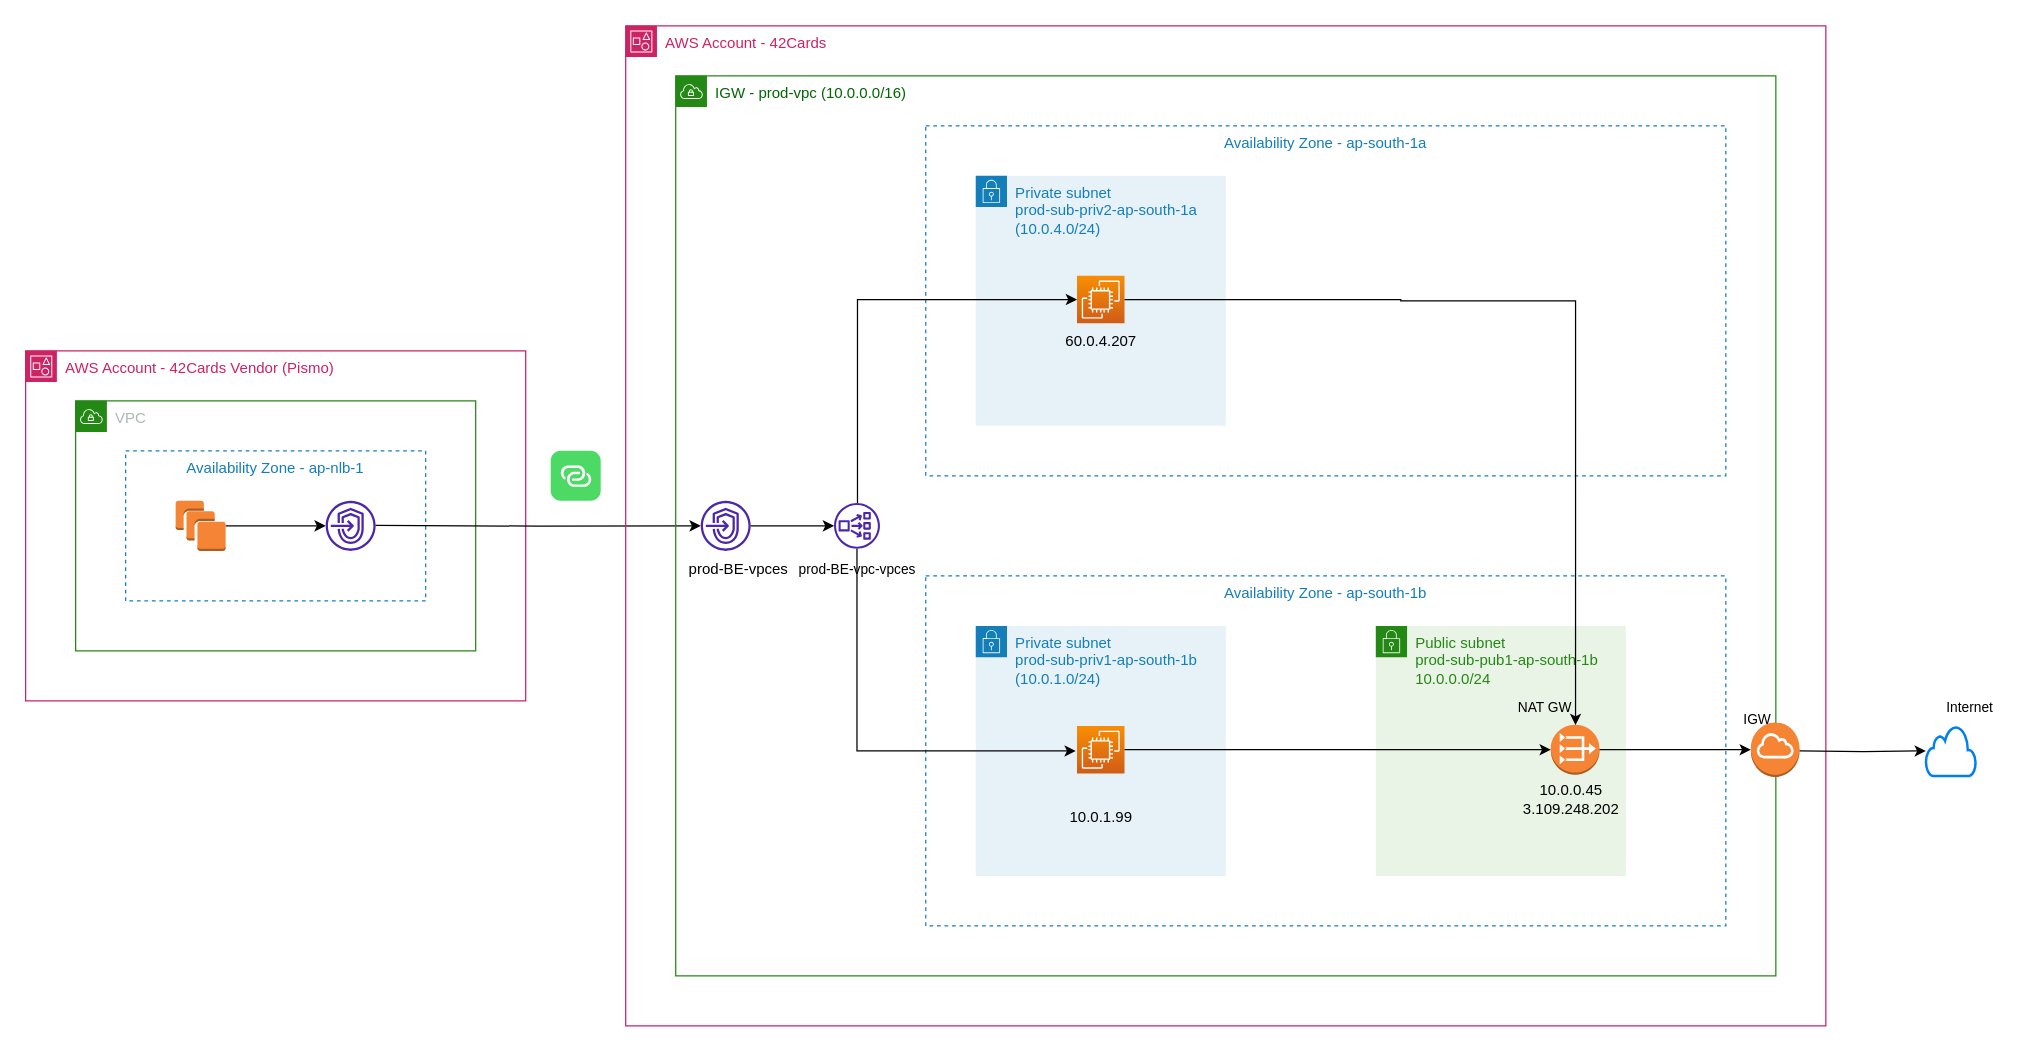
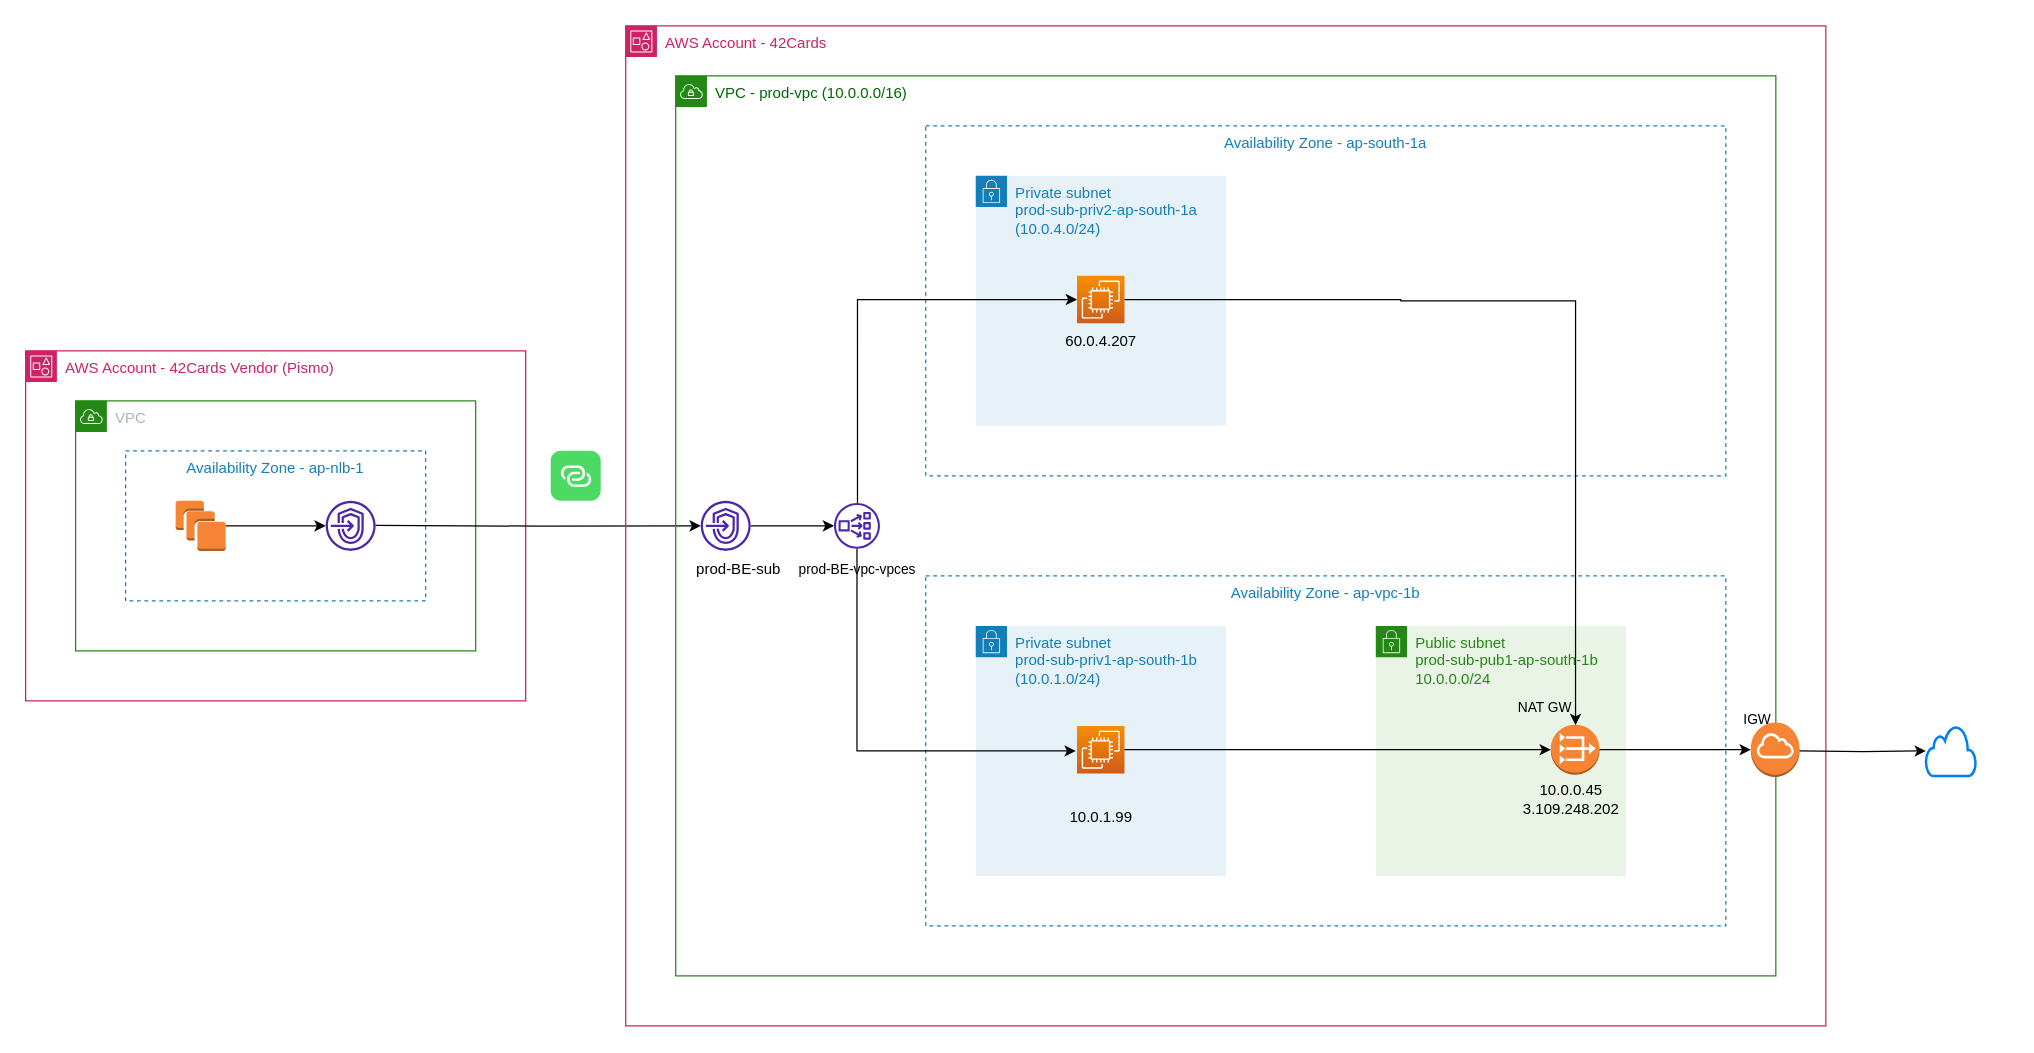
  <mxCell id="0" />
  <mxCell id="1" parent="0" />
  <mxCell id="2" value="AWS Account -&amp;nbsp;42Cards Vendor (Pismo)" style="points=[[0,0],[0.25,0],[0.5,0],[0.75,0],[1,0],[1,0.25],[1,0.5],[1,0.75],[1,1],[0.75,1],[0.5,1],[0.25,1],[0,1],[0,0.75],[0,0.5],[0,0.25]];outlineConnect=0;gradientColor=none;html=1;whiteSpace=wrap;fontSize=12;fontStyle=0;container=1;pointerEvents=0;collapsible=0;recursiveResize=0;shape=mxgraph.aws4.group;grIcon=mxgraph.aws4.group_account;strokeColor=#CD2264;fillColor=none;verticalAlign=top;align=left;spacingLeft=30;fontColor=#CD2264;dashed=0;" parent="1" vertex="1"><mxGeometry x="20" y="280" width="400" height="280" as="geometry" /></mxCell>
  <mxCell id="3" value="VPC" style="points=[[0,0],[0.25,0],[0.5,0],[0.75,0],[1,0],[1,0.25],[1,0.5],[1,0.75],[1,1],[0.75,1],[0.5,1],[0.25,1],[0,1],[0,0.75],[0,0.5],[0,0.25]];outlineConnect=0;gradientColor=none;html=1;whiteSpace=wrap;fontSize=12;fontStyle=0;container=1;pointerEvents=0;collapsible=0;recursiveResize=0;shape=mxgraph.aws4.group;grIcon=mxgraph.aws4.group_vpc;strokeColor=#248814;fillColor=none;verticalAlign=top;align=left;spacingLeft=30;fontColor=#AAB7B8;dashed=0;" parent="2" vertex="1"><mxGeometry x="40" y="40" width="320" height="200" as="geometry" /></mxCell>
  <mxCell id="4" value="" style="sketch=0;outlineConnect=0;fontColor=#232F3E;gradientColor=none;fillColor=#4D27AA;strokeColor=none;dashed=0;verticalLabelPosition=bottom;verticalAlign=top;align=center;html=1;fontSize=12;fontStyle=0;aspect=fixed;pointerEvents=1;shape=mxgraph.aws4.endpoints;" parent="3" vertex="1"><mxGeometry x="200" y="80" width="40" height="40" as="geometry" /></mxCell>
  <mxCell id="5" value="Availability Zone - ap-nlb-1" style="fillColor=none;strokeColor=#147EBA;dashed=1;verticalAlign=top;fontStyle=0;fontColor=#147EBA;whiteSpace=wrap;html=1;" parent="3" vertex="1"><mxGeometry x="40" y="40" width="240" height="120" as="geometry" /></mxCell>
  <mxCell id="6" style="edgeStyle=orthogonalEdgeStyle;rounded=0;orthogonalLoop=1;jettySize=auto;html=1;exitX=1;exitY=0.5;exitDx=0;exitDy=0;exitPerimeter=0;" parent="3" source="7" target="4" edge="1"><mxGeometry relative="1" as="geometry"><mxPoint x="200" y="110" as="targetPoint" /></mxGeometry></mxCell>
  <mxCell id="7" value="" style="outlineConnect=0;dashed=0;verticalLabelPosition=bottom;verticalAlign=top;align=center;html=1;shape=mxgraph.aws3.instances;fillColor=#F58534;gradientColor=none;" parent="3" vertex="1"><mxGeometry x="80" y="80" width="40" height="40" as="geometry" /></mxCell>
  <mxCell id="8" style="edgeStyle=orthogonalEdgeStyle;rounded=0;orthogonalLoop=1;jettySize=auto;html=1;exitX=1;exitY=0.5;exitDx=0;exitDy=0;exitPerimeter=0;" parent="3" target="14" edge="1"><mxGeometry relative="1" as="geometry"><mxPoint x="240" y="99.66" as="sourcePoint" /><mxPoint x="320" y="99.66" as="targetPoint" /></mxGeometry></mxCell>
  <mxCell id="9" value="AWS Account -&amp;nbsp;42Cards" style="points=[[0,0],[0.25,0],[0.5,0],[0.75,0],[1,0],[1,0.25],[1,0.5],[1,0.75],[1,1],[0.75,1],[0.5,1],[0.25,1],[0,1],[0,0.75],[0,0.5],[0,0.25]];outlineConnect=0;gradientColor=none;html=1;whiteSpace=wrap;fontSize=12;fontStyle=0;container=1;pointerEvents=0;collapsible=0;recursiveResize=0;shape=mxgraph.aws4.group;grIcon=mxgraph.aws4.group_account;strokeColor=#CD2264;fillColor=none;verticalAlign=top;align=left;spacingLeft=30;fontColor=#CD2264;dashed=0;" parent="1" vertex="1"><mxGeometry x="500" y="20" width="960" height="800" as="geometry" /></mxCell>
- <mxCell id="10" value="&lt;font color=&quot;#006600&quot;&gt;IGW - prod-vpc (10.0.0.0/16)&lt;/font&gt;" style="points=[[0,0],[0.25,0],[0.5,0],[0.75,0],[1,0],[1,0.25],[1,0.5],[1,0.75],[1,1],[0.75,1],[0.5,1],[0.25,1],[0,1],[0,0.75],[0,0.5],[0,0.25]];outlineConnect=0;gradientColor=none;html=1;whiteSpace=wrap;fontSize=12;fontStyle=0;container=1;pointerEvents=0;collapsible=0;recursiveResize=0;shape=mxgraph.aws4.group;grIcon=mxgraph.aws4.group_vpc;strokeColor=#248814;fillColor=none;verticalAlign=top;align=left;spacingLeft=30;fontColor=#AAB7B8;dashed=0;" parent="9" vertex="1"><mxGeometry x="40" y="40" width="880" height="720" as="geometry" /></mxCell>
+ <mxCell id="10" value="&lt;font color=&quot;#006600&quot;&gt;VPC - prod-vpc (10.0.0.0/16)&lt;/font&gt;" style="points=[[0,0],[0.25,0],[0.5,0],[0.75,0],[1,0],[1,0.25],[1,0.5],[1,0.75],[1,1],[0.75,1],[0.5,1],[0.25,1],[0,1],[0,0.75],[0,0.5],[0,0.25]];outlineConnect=0;gradientColor=none;html=1;whiteSpace=wrap;fontSize=12;fontStyle=0;container=1;pointerEvents=0;collapsible=0;recursiveResize=0;shape=mxgraph.aws4.group;grIcon=mxgraph.aws4.group_vpc;strokeColor=#248814;fillColor=none;verticalAlign=top;align=left;spacingLeft=30;fontColor=#AAB7B8;dashed=0;" parent="9" vertex="1"><mxGeometry x="40" y="40" width="880" height="720" as="geometry" /></mxCell>
  <mxCell id="11" value="Availability Zone - ap-south-1a" style="fillColor=none;strokeColor=#147EBA;dashed=1;verticalAlign=top;fontStyle=0;fontColor=#147EBA;whiteSpace=wrap;html=1;" parent="10" vertex="1"><mxGeometry x="200" y="40" width="640" height="280" as="geometry" /></mxCell>
- <mxCell id="12" value="prod-BE-vpces" style="text;html=1;align=center;verticalAlign=middle;resizable=0;points=[];autosize=1;strokeColor=none;fillColor=none;" parent="10" vertex="1"><mxGeometry y="380" width="100" height="30" as="geometry" /></mxCell>
+ <mxCell id="12" value="prod-BE-sub" style="text;html=1;align=center;verticalAlign=middle;resizable=0;points=[];autosize=1;strokeColor=none;fillColor=none;" parent="10" vertex="1"><mxGeometry y="380" width="100" height="30" as="geometry" /></mxCell>
  <mxCell id="13" style="edgeStyle=orthogonalEdgeStyle;rounded=0;orthogonalLoop=1;jettySize=auto;html=1;" parent="10" source="14" target="15" edge="1"><mxGeometry relative="1" as="geometry"><mxPoint x="197" y="362" as="targetPoint" /><mxPoint x="117" y="362" as="sourcePoint" /></mxGeometry></mxCell>
  <mxCell id="14" value="" style="sketch=0;outlineConnect=0;fontColor=#232F3E;gradientColor=none;fillColor=#4D27AA;strokeColor=none;dashed=0;verticalLabelPosition=bottom;verticalAlign=top;align=center;html=1;fontSize=12;fontStyle=0;aspect=fixed;pointerEvents=1;shape=mxgraph.aws4.endpoints;" parent="10" vertex="1"><mxGeometry x="20" y="340" width="40" height="40" as="geometry" /></mxCell>
  <mxCell id="15" value="" style="sketch=0;outlineConnect=0;fontColor=#232F3E;gradientColor=none;fillColor=#4D27AA;strokeColor=none;dashed=0;verticalLabelPosition=bottom;verticalAlign=top;align=center;html=1;fontSize=12;fontStyle=0;aspect=fixed;pointerEvents=1;shape=mxgraph.aws4.network_load_balancer;" parent="10" vertex="1"><mxGeometry x="126.63" y="341.62" width="36.75" height="36.75" as="geometry" /></mxCell>
  <mxCell id="16" value="Private subnet&amp;nbsp;&lt;br&gt;prod-sub-priv2-ap-south-1a (10.0.4.0/24)" style="points=[[0,0],[0.25,0],[0.5,0],[0.75,0],[1,0],[1,0.25],[1,0.5],[1,0.75],[1,1],[0.75,1],[0.5,1],[0.25,1],[0,1],[0,0.75],[0,0.5],[0,0.25]];outlineConnect=0;gradientColor=none;html=1;whiteSpace=wrap;fontSize=12;fontStyle=0;container=1;pointerEvents=0;collapsible=0;recursiveResize=0;shape=mxgraph.aws4.group;grIcon=mxgraph.aws4.group_security_group;grStroke=0;strokeColor=#147EBA;fillColor=#E6F2F8;verticalAlign=top;align=left;spacingLeft=30;fontColor=#147EBA;dashed=0;" parent="10" vertex="1"><mxGeometry x="240" y="80" width="200" height="200" as="geometry" /></mxCell>
  <mxCell id="17" value="" style="sketch=0;points=[[0,0,0],[0.25,0,0],[0.5,0,0],[0.75,0,0],[1,0,0],[0,1,0],[0.25,1,0],[0.5,1,0],[0.75,1,0],[1,1,0],[0,0.25,0],[0,0.5,0],[0,0.75,0],[1,0.25,0],[1,0.5,0],[1,0.75,0]];outlineConnect=0;fontColor=#232F3E;gradientColor=#F78E04;gradientDirection=north;fillColor=#D05C17;strokeColor=#ffffff;dashed=0;verticalLabelPosition=bottom;verticalAlign=top;align=center;html=1;fontSize=12;fontStyle=0;aspect=fixed;shape=mxgraph.aws4.resourceIcon;resIcon=mxgraph.aws4.ec2;" parent="16" vertex="1"><mxGeometry x="81" y="80" width="38" height="38" as="geometry" /></mxCell>
  <mxCell id="18" value="60.0.4.207" style="text;html=1;align=center;verticalAlign=middle;resizable=0;points=[];autosize=1;strokeColor=none;fillColor=none;" parent="16" vertex="1"><mxGeometry x="60" y="118" width="80" height="30" as="geometry" /></mxCell>
  <mxCell id="19" value="&lt;font style=&quot;font-size: 11px;&quot;&gt;prod-BE-vpc-vpces&lt;/font&gt;" style="text;html=1;align=center;verticalAlign=middle;resizable=0;points=[];autosize=1;strokeColor=none;fillColor=none;" parent="10" vertex="1"><mxGeometry x="90" y="380" width="110" height="30" as="geometry" /></mxCell>
  <mxCell id="20" value="Private subnet&amp;nbsp;&lt;br&gt;prod-sub-priv1-ap-south-1b&lt;br&gt;(10.0.1.0/24)" style="points=[[0,0],[0.25,0],[0.5,0],[0.75,0],[1,0],[1,0.25],[1,0.5],[1,0.75],[1,1],[0.75,1],[0.5,1],[0.25,1],[0,1],[0,0.75],[0,0.5],[0,0.25]];outlineConnect=0;gradientColor=none;html=1;whiteSpace=wrap;fontSize=12;fontStyle=0;container=1;pointerEvents=0;collapsible=0;recursiveResize=0;shape=mxgraph.aws4.group;grIcon=mxgraph.aws4.group_security_group;grStroke=0;strokeColor=#147EBA;fillColor=#E6F2F8;verticalAlign=top;align=left;spacingLeft=30;fontColor=#147EBA;dashed=0;" parent="10" vertex="1"><mxGeometry x="240" y="440" width="200" height="200" as="geometry" /></mxCell>
  <mxCell id="21" value="" style="sketch=0;points=[[0,0,0],[0.25,0,0],[0.5,0,0],[0.75,0,0],[1,0,0],[0,1,0],[0.25,1,0],[0.5,1,0],[0.75,1,0],[1,1,0],[0,0.25,0],[0,0.5,0],[0,0.75,0],[1,0.25,0],[1,0.5,0],[1,0.75,0]];outlineConnect=0;fontColor=#232F3E;gradientColor=#F78E04;gradientDirection=north;fillColor=#D05C17;strokeColor=#ffffff;dashed=0;verticalLabelPosition=bottom;verticalAlign=top;align=center;html=1;fontSize=12;fontStyle=0;aspect=fixed;shape=mxgraph.aws4.resourceIcon;resIcon=mxgraph.aws4.ec2;" parent="20" vertex="1"><mxGeometry x="81" y="80" width="38" height="38" as="geometry" /></mxCell>
  <mxCell id="22" value="10.0.1.99" style="text;html=1;align=center;verticalAlign=middle;resizable=0;points=[];autosize=1;strokeColor=none;fillColor=none;" parent="20" vertex="1"><mxGeometry x="65" y="138" width="70" height="30" as="geometry" /></mxCell>
- <mxCell id="23" value="Availability Zone - ap-south-1b" style="fillColor=none;strokeColor=#147EBA;dashed=1;verticalAlign=top;fontStyle=0;fontColor=#147EBA;whiteSpace=wrap;html=1;" parent="10" vertex="1"><mxGeometry x="200" y="400" width="640" height="280" as="geometry" /></mxCell>
+ <mxCell id="23" value="Availability Zone - ap-vpc-1b" style="fillColor=none;strokeColor=#147EBA;dashed=1;verticalAlign=top;fontStyle=0;fontColor=#147EBA;whiteSpace=wrap;html=1;" parent="10" vertex="1"><mxGeometry x="200" y="400" width="640" height="280" as="geometry" /></mxCell>
  <mxCell id="24" style="edgeStyle=orthogonalEdgeStyle;rounded=0;orthogonalLoop=1;jettySize=auto;html=1;exitX=0.511;exitY=0.004;exitDx=0;exitDy=0;exitPerimeter=0;entryX=0;entryY=0.5;entryDx=0;entryDy=0;entryPerimeter=0;" parent="10" source="15" target="17" edge="1"><mxGeometry relative="1" as="geometry"><mxPoint x="200" y="322" as="targetPoint" /><mxPoint x="132" y="322" as="sourcePoint" /></mxGeometry></mxCell>
  <mxCell id="25" style="edgeStyle=orthogonalEdgeStyle;rounded=0;orthogonalLoop=1;jettySize=auto;html=1;" parent="10" source="15" edge="1"><mxGeometry relative="1" as="geometry"><mxPoint x="320" y="540" as="targetPoint" /><mxPoint x="155" y="353" as="sourcePoint" /><Array as="points"><mxPoint x="145" y="540" /></Array></mxGeometry></mxCell>
  <mxCell id="26" value="Public subnet&lt;br&gt;prod-sub-pub1-ap-south-1b&lt;br&gt;10.0.0.0/24" style="points=[[0,0],[0.25,0],[0.5,0],[0.75,0],[1,0],[1,0.25],[1,0.5],[1,0.75],[1,1],[0.75,1],[0.5,1],[0.25,1],[0,1],[0,0.75],[0,0.5],[0,0.25]];outlineConnect=0;gradientColor=none;html=1;whiteSpace=wrap;fontSize=12;fontStyle=0;container=1;pointerEvents=0;collapsible=0;recursiveResize=0;shape=mxgraph.aws4.group;grIcon=mxgraph.aws4.group_security_group;grStroke=0;strokeColor=#248814;fillColor=#E9F3E6;verticalAlign=top;align=left;spacingLeft=30;fontColor=#248814;dashed=0;" parent="10" vertex="1"><mxGeometry x="560" y="440" width="200" height="200" as="geometry" /></mxCell>
  <mxCell id="27" value="" style="outlineConnect=0;dashed=0;verticalLabelPosition=bottom;verticalAlign=top;align=center;html=1;shape=mxgraph.aws3.vpc_nat_gateway;fillColor=#F58534;gradientColor=none;" parent="26" vertex="1"><mxGeometry x="140" y="79" width="39" height="40" as="geometry" /></mxCell>
  <mxCell id="28" value="&lt;font style=&quot;font-size: 11px;&quot;&gt;NAT GW&lt;/font&gt;" style="text;html=1;align=center;verticalAlign=middle;resizable=0;points=[];autosize=1;strokeColor=none;fillColor=none;" parent="26" vertex="1"><mxGeometry x="100" y="50.0" width="70" height="30" as="geometry" /></mxCell>
  <mxCell id="29" value="10.0.0.45&lt;br&gt;3.109.248.202" style="text;html=1;align=center;verticalAlign=middle;resizable=0;points=[];autosize=1;strokeColor=none;fillColor=none;" parent="26" vertex="1"><mxGeometry x="106" y="119" width="100" height="40" as="geometry" /></mxCell>
  <mxCell id="30" style="edgeStyle=orthogonalEdgeStyle;rounded=0;orthogonalLoop=1;jettySize=auto;html=1;entryX=0;entryY=0.5;entryDx=0;entryDy=0;entryPerimeter=0;" parent="10" source="21" target="27" edge="1"><mxGeometry relative="1" as="geometry"><mxPoint x="331" y="189" as="targetPoint" /><mxPoint x="155" y="352" as="sourcePoint" /></mxGeometry></mxCell>
  <mxCell id="31" value="&lt;font style=&quot;font-size: 11px;&quot;&gt;IGW&lt;/font&gt;" style="text;html=1;align=center;verticalAlign=middle;resizable=0;points=[];autosize=1;strokeColor=none;fillColor=none;" parent="10" vertex="1"><mxGeometry x="840" y="500" width="50" height="30" as="geometry" /></mxCell>
  <mxCell id="32" style="edgeStyle=orthogonalEdgeStyle;rounded=0;orthogonalLoop=1;jettySize=auto;html=1;exitX=1;exitY=0.5;exitDx=0;exitDy=0;exitPerimeter=0;entryX=0.854;entryY=0.978;entryDx=0;entryDy=0;entryPerimeter=0;" parent="10" source="17" target="28" edge="1"><mxGeometry relative="1" as="geometry"><mxPoint x="720" y="520" as="targetPoint" /><mxPoint x="360" y="160.2" as="sourcePoint" /><Array as="points"><mxPoint x="580" y="179" /><mxPoint x="580" y="180" /><mxPoint x="720" y="180" /></Array></mxGeometry></mxCell>
  <mxCell id="33" value="" style="outlineConnect=0;dashed=0;verticalLabelPosition=bottom;verticalAlign=top;align=center;html=1;shape=mxgraph.aws3.internet_gateway;fillColor=#F58534;gradientColor=none;" parent="9" vertex="1"><mxGeometry x="900" y="557.19" width="39" height="43.62" as="geometry" /></mxCell>
  <mxCell id="34" style="edgeStyle=orthogonalEdgeStyle;rounded=0;orthogonalLoop=1;jettySize=auto;html=1;entryX=0;entryY=0.5;entryDx=0;entryDy=0;entryPerimeter=0;exitX=1;exitY=0.5;exitDx=0;exitDy=0;exitPerimeter=0;" parent="9" source="27" target="33" edge="1"><mxGeometry relative="1" as="geometry"><mxPoint x="740" y="589" as="targetPoint" /><mxPoint x="770" y="580" as="sourcePoint" /></mxGeometry></mxCell>
  <mxCell id="35" value="" style="html=1;verticalLabelPosition=bottom;align=center;labelBackgroundColor=#ffffff;verticalAlign=top;strokeWidth=2;strokeColor=#0080F0;shadow=0;dashed=0;shape=mxgraph.ios7.icons.cloud;" parent="1" vertex="1"><mxGeometry x="1540" y="580" width="40" height="40" as="geometry" /></mxCell>
  <mxCell id="36" style="edgeStyle=orthogonalEdgeStyle;rounded=0;orthogonalLoop=1;jettySize=auto;html=1;exitX=1;exitY=0.5;exitDx=0;exitDy=0;exitPerimeter=0;entryX=0;entryY=0.5;entryDx=0;entryDy=0;entryPerimeter=0;" parent="1" target="35" edge="1"><mxGeometry relative="1" as="geometry"><mxPoint x="1510" y="600" as="targetPoint" /><mxPoint x="1439" y="600" as="sourcePoint" /></mxGeometry></mxCell>
- <mxCell id="37" value="&lt;font style=&quot;font-size: 11px;&quot;&gt;Internet&lt;/font&gt;" style="text;html=1;align=center;verticalAlign=middle;resizable=0;points=[];autosize=1;strokeColor=none;fillColor=none;" parent="1" vertex="1"><mxGeometry x="1545" y="550" width="60" height="30" as="geometry" /></mxCell>
  <mxCell id="38" value="" style="html=1;strokeWidth=1;shadow=0;dashed=0;shape=mxgraph.ios7.misc.link;fillColor=#4CDA64;strokeColor=none;buttonText=;strokeColor2=#222222;fontColor=#222222;fontSize=8;verticalLabelPosition=bottom;verticalAlign=top;align=center;sketch=0;" parent="1" vertex="1"><mxGeometry x="440" y="360" width="40" height="40" as="geometry" /></mxCell>
